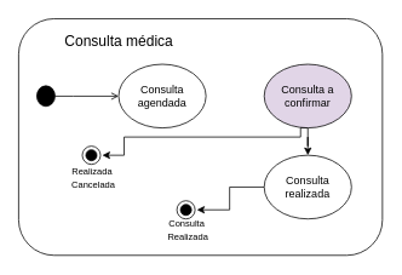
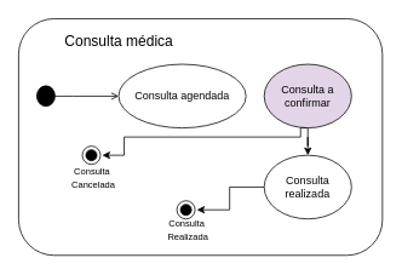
  <mxCell id="0" />
  <mxCell id="1" parent="0" />
  <mxCell id="2" value="" style="rounded=1;whiteSpace=wrap;html=1;gradientColor=none;" vertex="1" parent="1"><mxGeometry x="20" y="20" width="400" height="260" as="geometry" /></mxCell>
  <mxCell id="3" value="&lt;font style=&quot;font-size: 16px;&quot;&gt;Consulta médica&lt;/font&gt;" style="text;html=1;align=center;verticalAlign=middle;resizable=0;points=[];autosize=1;strokeColor=none;fillColor=none;" vertex="1" parent="1"><mxGeometry x="60" y="30" width="140" height="30" as="geometry" /></mxCell>
- <mxCell id="4" value="Consulta agendada" style="ellipse;whiteSpace=wrap;html=1;" vertex="1" parent="1"><mxGeometry x="130" y="70" width="96" height="70" as="geometry" /></mxCell>
+ <mxCell id="4" value="Consulta agendada" style="ellipse;whiteSpace=wrap;html=1;" vertex="1" parent="1"><mxGeometry x="130" y="70" width="140" height="70" as="geometry" /></mxCell>
  <mxCell id="5" style="edgeStyle=orthogonalEdgeStyle;rounded=0;orthogonalLoop=1;jettySize=auto;html=1;" edge="1" parent="1" source="7" target="9"><mxGeometry relative="1" as="geometry" /></mxCell>
  <mxCell id="6" style="edgeStyle=orthogonalEdgeStyle;rounded=0;orthogonalLoop=1;jettySize=auto;html=1;entryX=1;entryY=0.5;entryDx=0;entryDy=0;exitX=0.5;exitY=1;exitDx=0;exitDy=0;" edge="1" parent="1" source="7" target="12"><mxGeometry relative="1" as="geometry"><mxPoint x="315" y="149.034" as="sourcePoint" /><mxPoint x="137" y="214" as="targetPoint" /><Array as="points"><mxPoint x="330" y="140" /><mxPoint x="330" y="150" /><mxPoint x="136" y="150" /><mxPoint x="136" y="170" /></Array></mxGeometry></mxCell>
  <mxCell id="7" value="Consulta a confirmar" style="ellipse;whiteSpace=wrap;html=1;fillColor=#e1d5e7;" vertex="1" parent="1"><mxGeometry x="290" y="70" width="96" height="70" as="geometry" /></mxCell>
  <mxCell id="8" style="edgeStyle=orthogonalEdgeStyle;rounded=0;orthogonalLoop=1;jettySize=auto;html=1;entryX=1;entryY=0.5;entryDx=0;entryDy=0;" edge="1" parent="1" source="9" target="13"><mxGeometry relative="1" as="geometry" /></mxCell>
  <mxCell id="9" value="Consulta realizada" style="ellipse;whiteSpace=wrap;html=1;" vertex="1" parent="1"><mxGeometry x="290" y="170" width="96" height="70" as="geometry" /></mxCell>
  <mxCell id="10" style="edgeStyle=orthogonalEdgeStyle;rounded=0;orthogonalLoop=1;jettySize=auto;html=1;endArrow=open;endFill=0;" edge="1" parent="1" source="11" target="4"><mxGeometry relative="1" as="geometry"><Array as="points"><mxPoint x="80" y="105" /><mxPoint x="80" y="105" /></Array></mxGeometry></mxCell>
  <mxCell id="11" value="" style="ellipse;fillColor=strokeColor;html=1;" vertex="1" parent="1"><mxGeometry x="40" y="93.75" width="20" height="22.5" as="geometry" /></mxCell>
  <mxCell id="12" value="" style="ellipse;html=1;shape=endState;fillColor=strokeColor;shadow=0;perimeterSpacing=2;rotation=0;strokeColor=default;" vertex="1" parent="1"><mxGeometry x="90" y="160" width="20" height="20" as="geometry" /></mxCell>
  <mxCell id="13" value="" style="ellipse;html=1;shape=endState;fillColor=strokeColor;shadow=0;perimeterSpacing=2;rotation=0;strokeColor=default;" vertex="1" parent="1"><mxGeometry x="194" y="220" width="20" height="20" as="geometry" /></mxCell>
- <mxCell id="14" value="&lt;font style=&quot;font-size: 10px;&quot;&gt;Realizada&amp;nbsp;&lt;/font&gt;&lt;div&gt;&lt;font style=&quot;font-size: 10px;&quot;&gt;Cancelada&lt;/font&gt;&lt;/div&gt;" style="text;html=1;align=center;verticalAlign=middle;resizable=0;points=[];autosize=1;strokeColor=none;fillColor=none;" vertex="1" parent="1"><mxGeometry x="67" y="174" width="70" height="40" as="geometry" /></mxCell>
+ <mxCell id="14" value="&lt;font style=&quot;font-size: 10px;&quot;&gt;Consulta&amp;nbsp;&lt;/font&gt;&lt;div&gt;&lt;font style=&quot;font-size: 10px;&quot;&gt;Cancelada&lt;/font&gt;&lt;/div&gt;" style="text;html=1;align=center;verticalAlign=middle;resizable=0;points=[];autosize=1;strokeColor=none;fillColor=none;" vertex="1" parent="1"><mxGeometry x="67" y="174" width="70" height="40" as="geometry" /></mxCell>
  <mxCell id="15" value="&lt;font style=&quot;font-size: 10px;&quot;&gt;Consulta&amp;nbsp;&lt;/font&gt;&lt;div&gt;&lt;span style=&quot;font-size: 10px;&quot;&gt;Realizada&lt;/span&gt;&lt;/div&gt;" style="text;html=1;align=center;verticalAlign=middle;resizable=0;points=[];autosize=1;strokeColor=none;fillColor=none;" vertex="1" parent="1"><mxGeometry x="171" y="232" width="70" height="40" as="geometry" /></mxCell>
